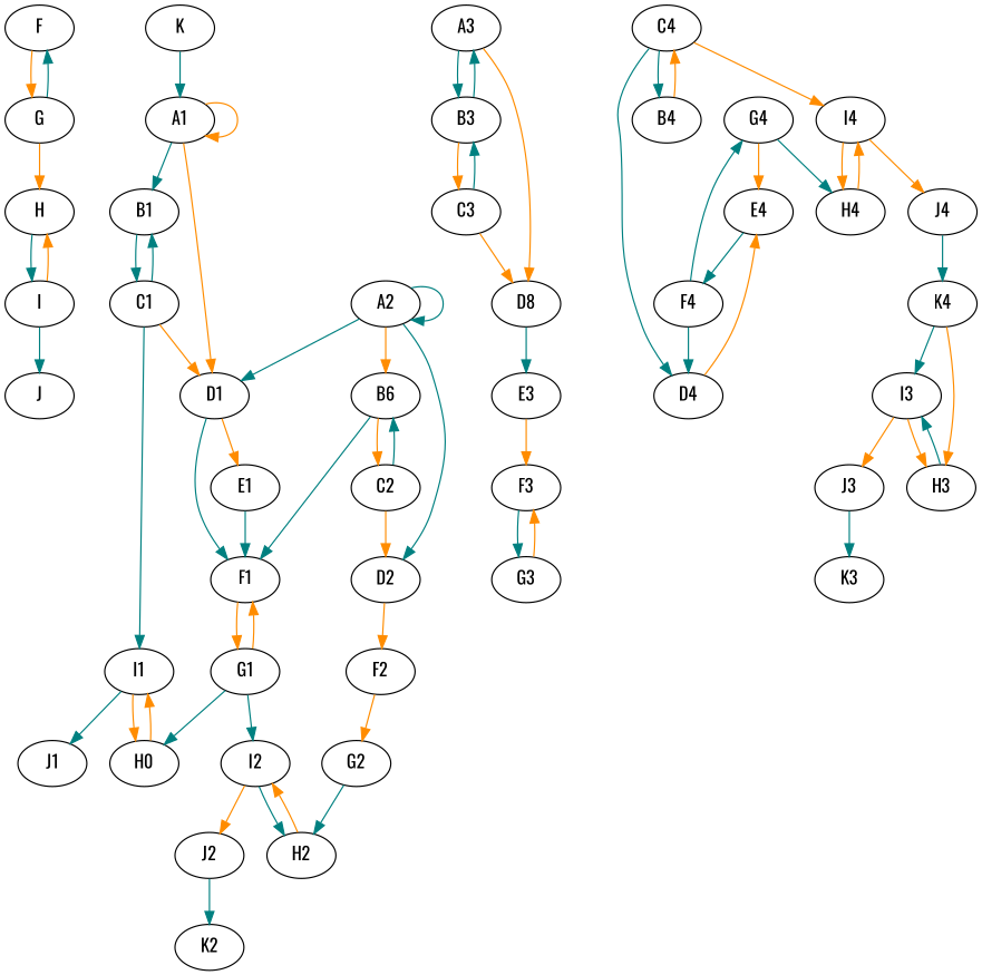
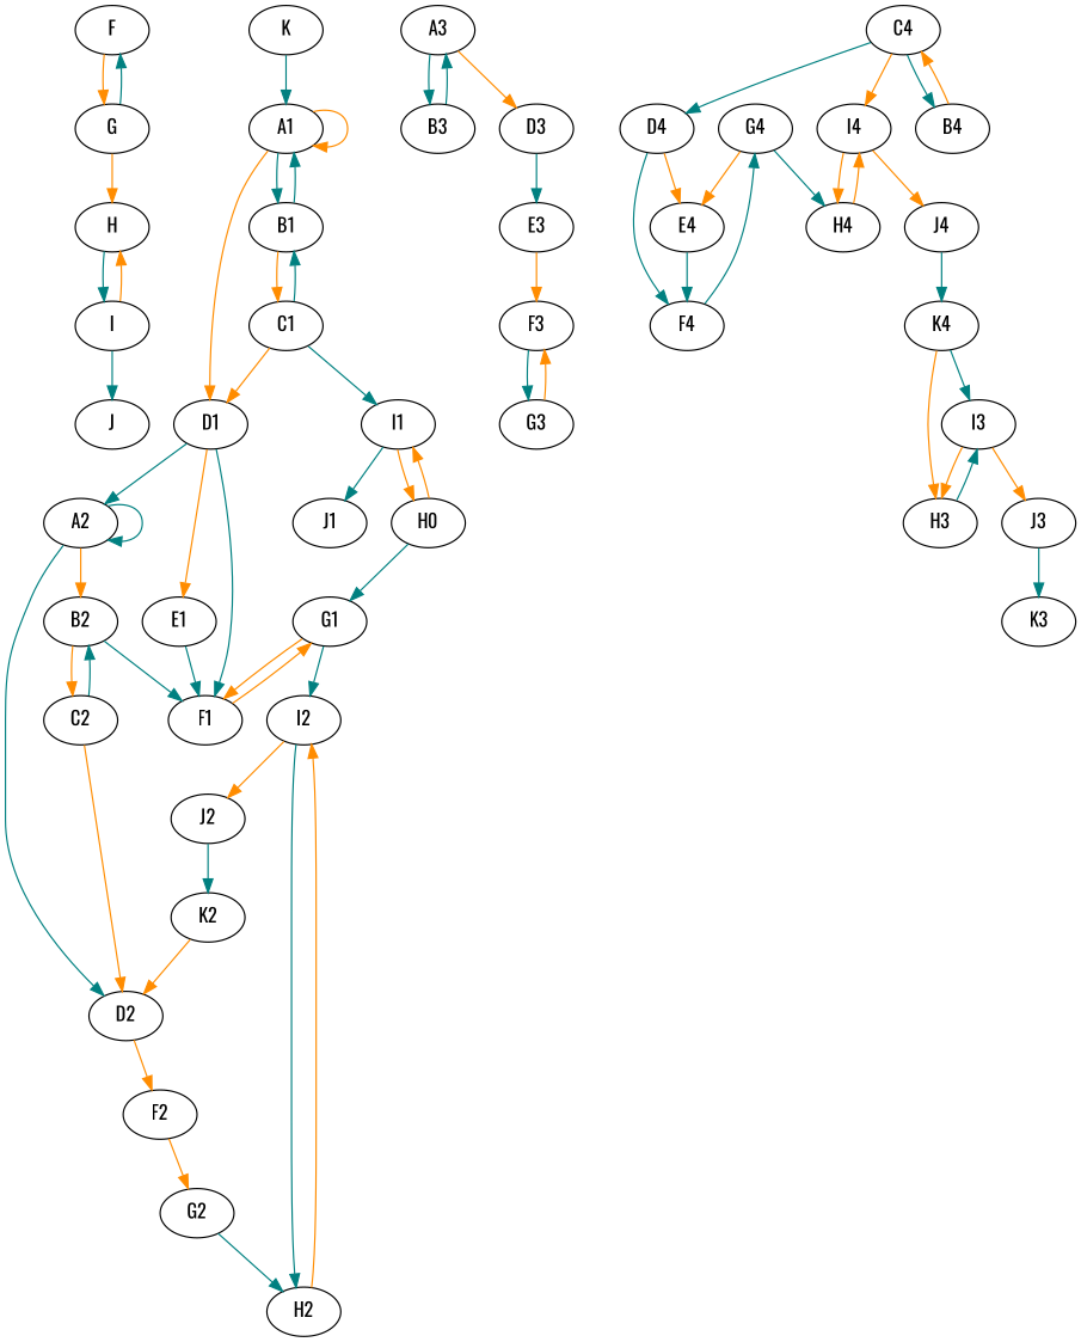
  digraph {
    fontname=Oswald
    node [fontname=Oswald]
    edge [color=teal fontname=Oswald]
    F
    G
    H
    I
    J
    K
    A1
    B1
    D1
    C1
    F1
    E1
    A2
    I1
    G1
-   B2 [label=B6]
+   B2
    D2
    n18 [label=H0]
    J1
    I2
    C2
    F2
    G2
    A3
    B3
-   D3 [label=D8]
+   D3
    H2
    J2
    K2
-   C3
    E3
    F3
    G3
    I3
    H3
    J3
    K3
    B4
    C4
    D4
    F4
    E4
    I4
    G4
    H4
    J4
    K4
    F -> G [color=darkorange]
    G -> F
    G -> H [color=darkorange]
    H -> I
    I -> H [color=darkorange]
    I -> J
    K -> A1
    A1 -> A1 [color=darkorange]
    A1 -> B1
    A1 -> D1 [color=darkorange]
-   B1 -> C1
+   B1 -> A1
+   B1 -> C1 [color=darkorange]
    D1 -> F1
    D1 -> E1 [color=darkorange]
-   A2 -> D1
+   D1 -> A2
    C1 -> B1
    C1 -> D1 [color=darkorange]
    C1 -> I1
    F1 -> G1 [color=darkorange]
    E1 -> F1
    A2 -> A2
    A2 -> B2 [color=darkorange]
    A2 -> D2
    I1 -> n18 [color=darkorange]
    I1 -> J1
    G1 -> F1 [color=darkorange]
-   G1 -> n18
+   n18 -> G1
    G1 -> I2
    B2 -> F1
    B2 -> C2 [color=darkorange]
    D2 -> F2 [color=darkorange]
    n18 -> I1 [color=darkorange]
    I2 -> H2
    I2 -> J2 [color=darkorange]
    C2 -> B2
    C2 -> D2 [color=darkorange]
    F2 -> G2 [color=darkorange]
    G2 -> H2
    A3 -> B3
    A3 -> D3 [color=darkorange]
    B3 -> A3
-   B3 -> C3 [color=darkorange]
    D3 -> E3
    H2 -> I2 [color=darkorange]
    J2 -> K2
-   C3 -> B3
-   C3 -> D3 [color=darkorange]
+   K2 -> D2 [color=darkorange]
    E3 -> F3 [color=darkorange]
    F3 -> G3
    G3 -> F3 [color=darkorange]
    I3 -> H3 [color=darkorange]
    I3 -> J3 [color=darkorange]
    H3 -> I3
    J3 -> K3
    B4 -> C4 [color=darkorange]
    C4 -> B4
    C4 -> D4
    C4 -> I4 [color=darkorange]
-   F4 -> D4
+   D4 -> F4
    D4 -> E4 [color=darkorange]
    F4 -> G4
    E4 -> F4
    I4 -> H4 [color=darkorange]
    I4 -> J4 [color=darkorange]
    G4 -> E4 [color=darkorange]
    G4 -> H4
    H4 -> I4 [color=darkorange]
    J4 -> K4
    K4 -> I3
    K4 -> H3 [color=darkorange]
  }
